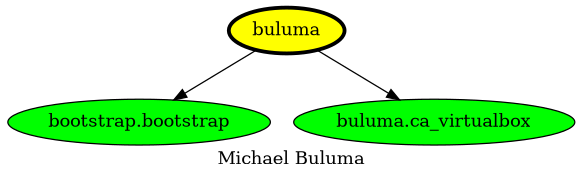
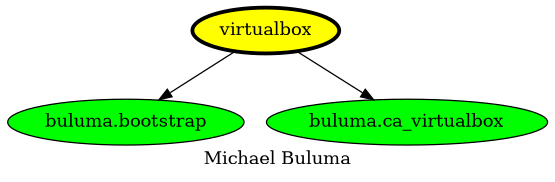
  digraph {
    label="Michael Buluma"
    node [fillcolor=green style=filled]
-   virtualbox [fillcolor=yellow penwidth=3 label=buluma]
-   "buluma.bootstrap" [label="bootstrap.bootstrap"]
+   virtualbox [fillcolor=yellow penwidth=3]
+   "buluma.bootstrap"
    n3 [label="buluma.ca_virtualbox"]
    virtualbox -> "buluma.bootstrap"
    virtualbox -> n3
  }
